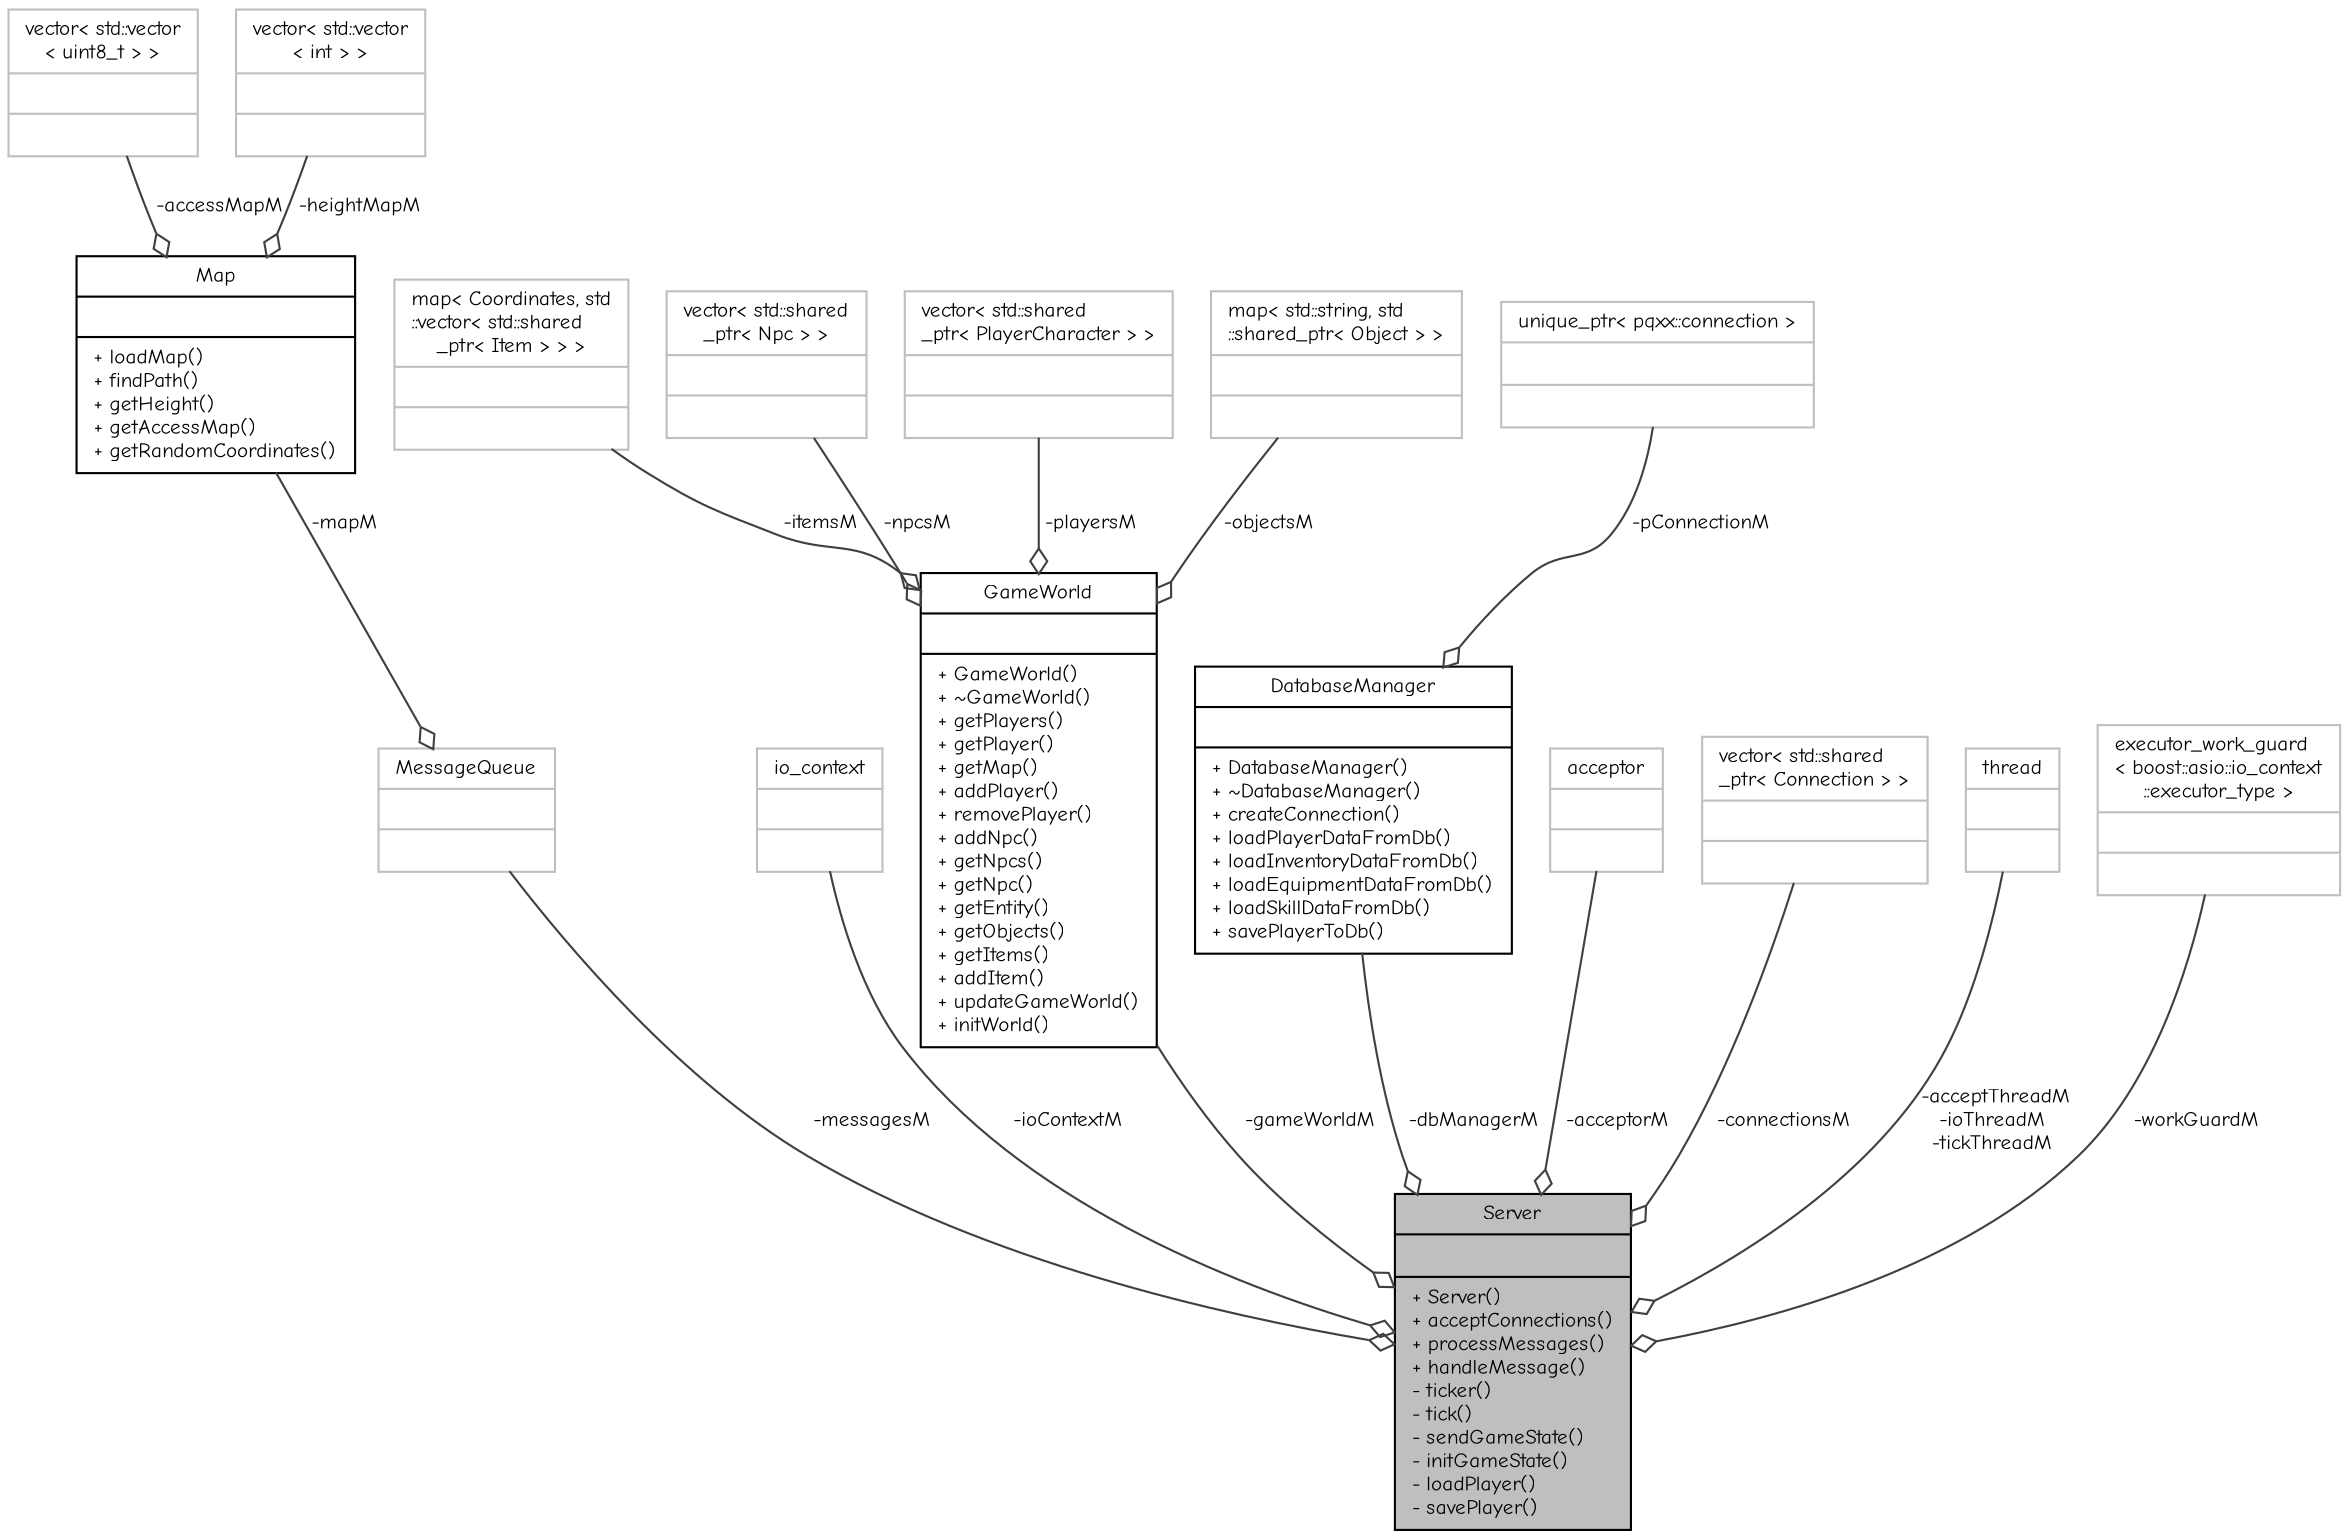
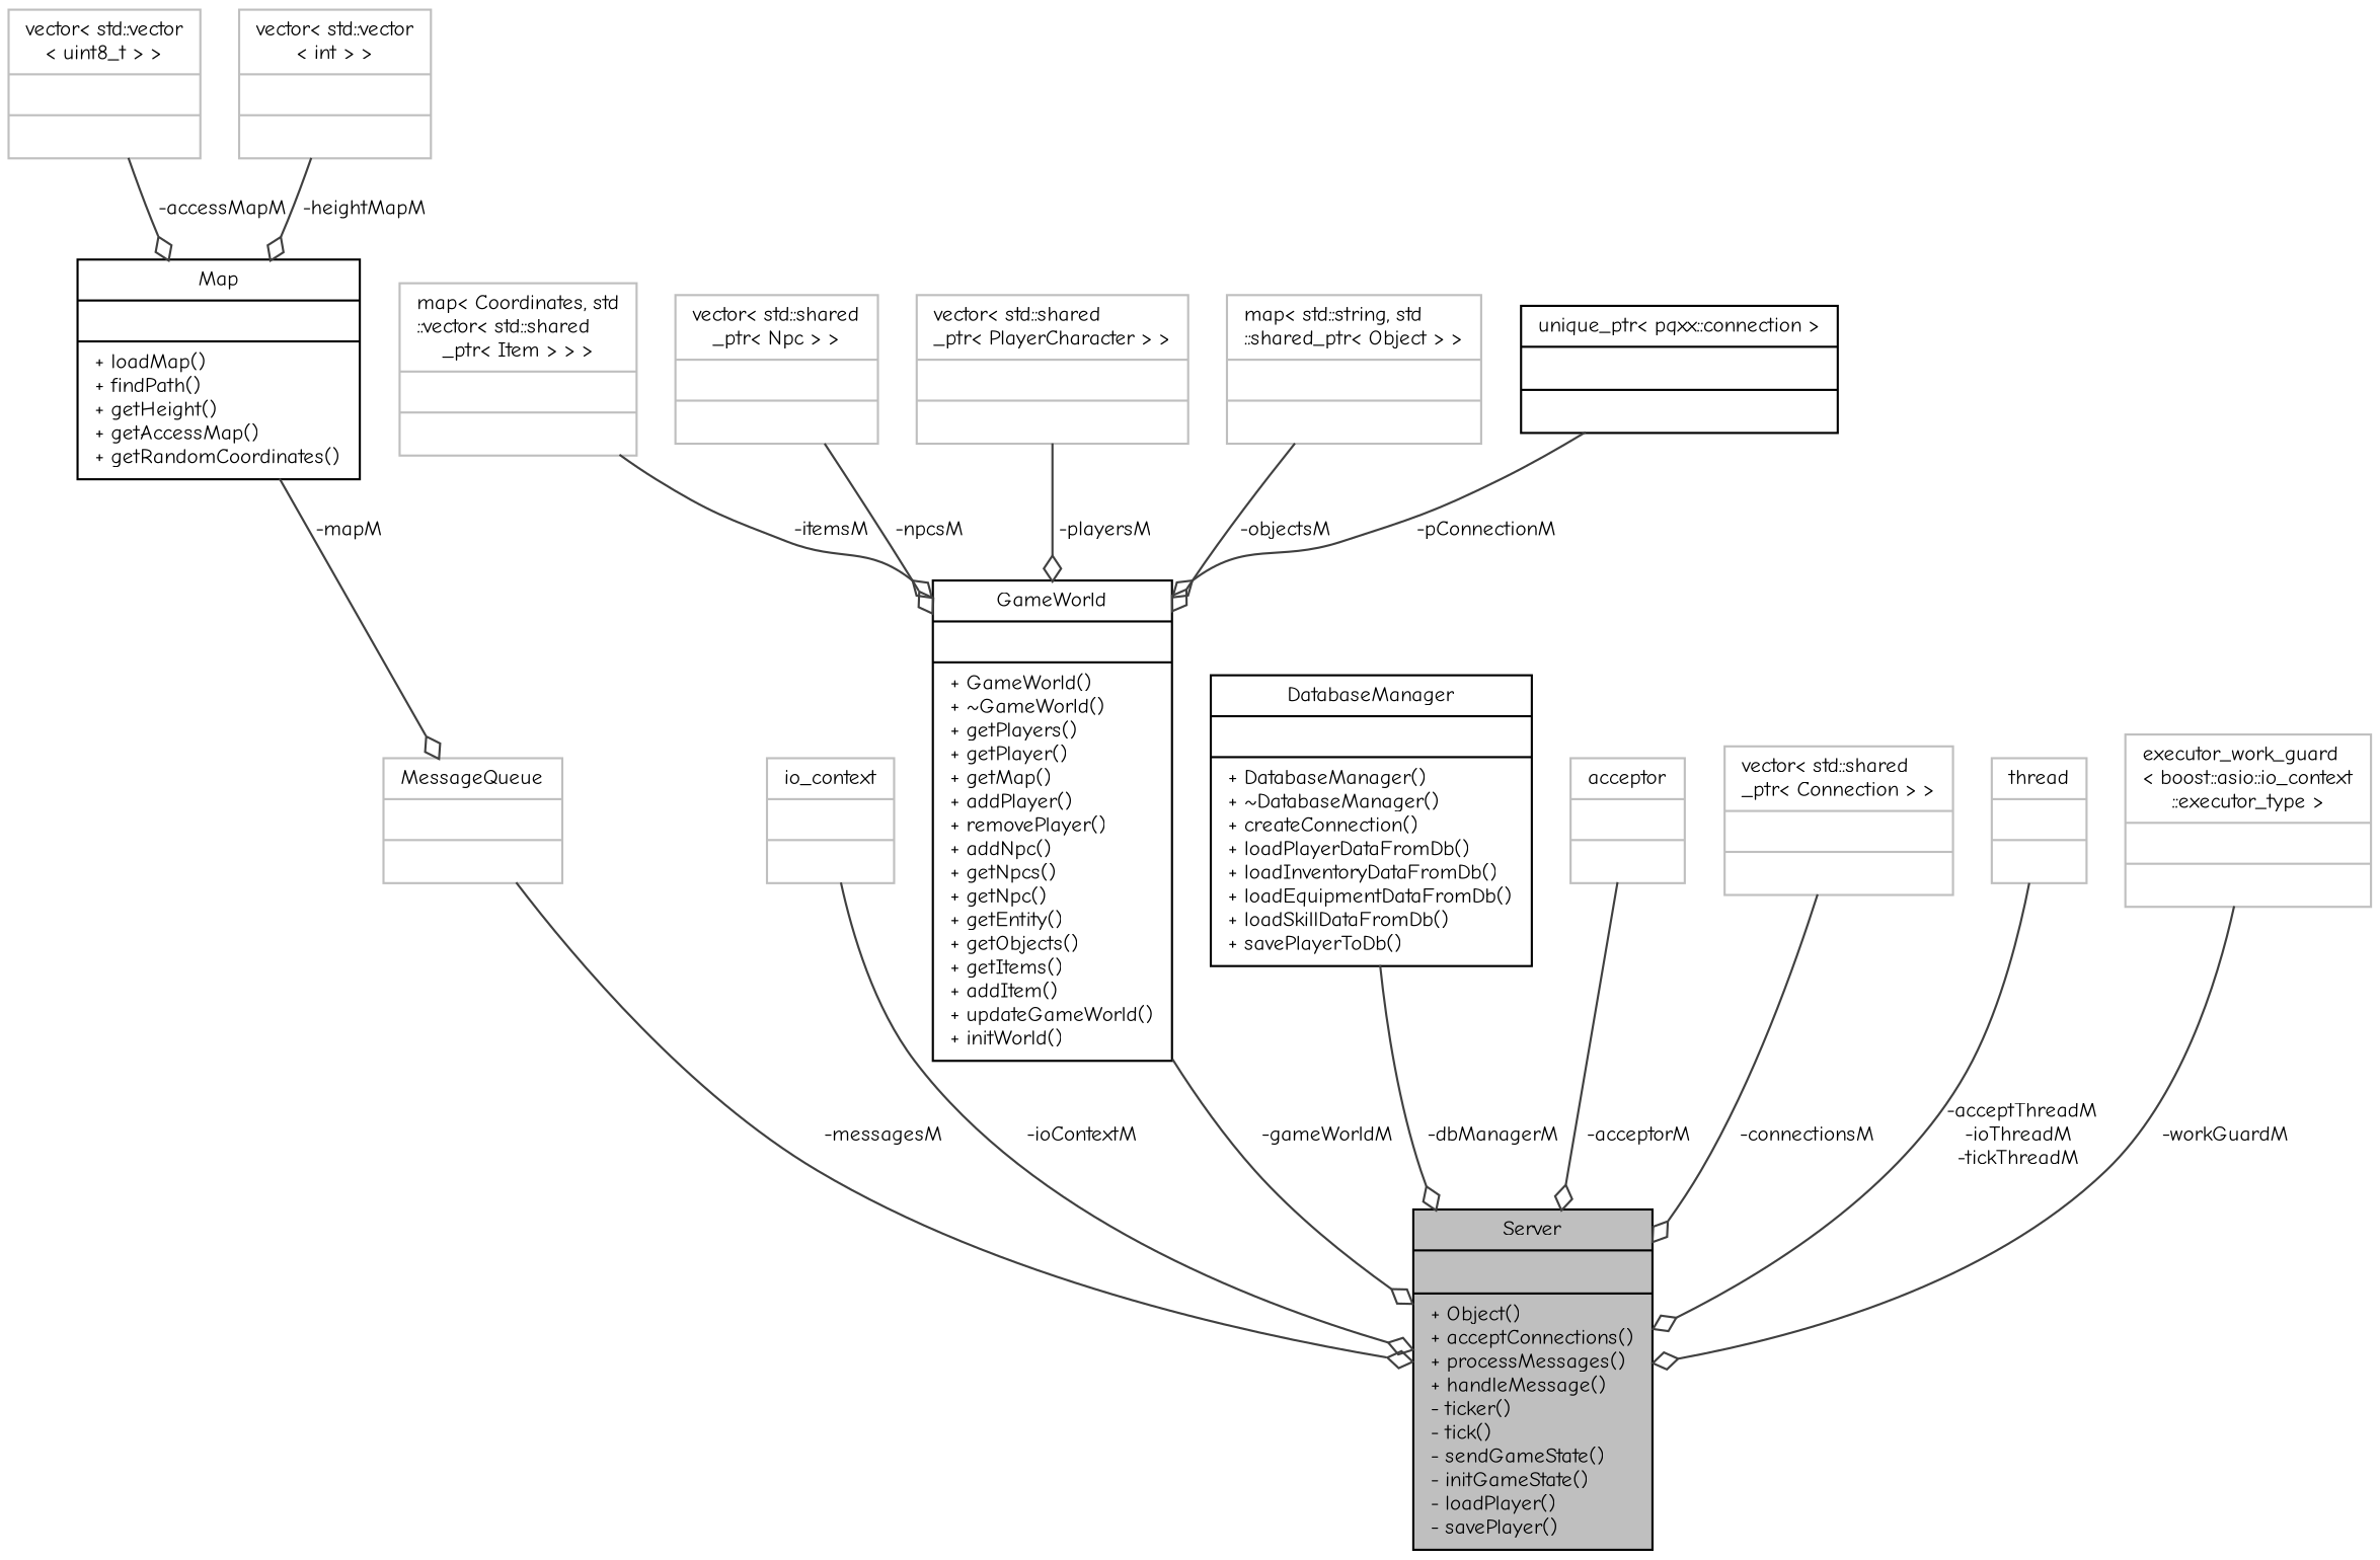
  digraph {
    fontname="Comic Neue"
    node [color=grey75 fillcolor=white fontname="Comic Neue" fontsize=10 shape=record style=filled]
    edge [arrowhead=odiamond color=grey25 fontname="Comic Neue" fontsize=10 labelfontname=Helvetica labelfontsize=10 style=solid]
-   n1 [color=black fillcolor=grey75 fontcolor=black height=0.2 label="{Server\n||+ Server()\l+ acceptConnections()\l+ processMessages()\l+ handleMessage()\l- ticker()\l- tick()\l- sendGameState()\l- initGameState()\l- loadPlayer()\l- savePlayer()\l}" width=0.4]
+   n1 [color=black fillcolor=grey75 fontcolor=black height=0.2 label="{Server\n||+ Object()\l+ acceptConnections()\l+ processMessages()\l+ handleMessage()\l- ticker()\l- tick()\l- sendGameState()\l- initGameState()\l- loadPlayer()\l- savePlayer()\l}" width=0.4]
    n2 [height=0.2 label="{MessageQueue\n||}" width=0.4]
    n3 [height=0.2 label="{io_context\n||}" width=0.4]
    n4 [color=black height=0.2 label="{GameWorld\n||+ GameWorld()\l+ ~GameWorld()\l+ getPlayers()\l+ getPlayer()\l+ getMap()\l+ addPlayer()\l+ removePlayer()\l+ addNpc()\l+ getNpcs()\l+ getNpc()\l+ getEntity()\l+ getObjects()\l+ getItems()\l+ addItem()\l+ updateGameWorld()\l+ initWorld()\l}" width=0.4]
    n5 [height=0.2 label="{map\< Coordinates, std\l::vector\< std::shared\l_ptr\< Item \> \> \>\n||}" width=0.4]
    n6 [color=black height=0.2 label="{Map\n||+ loadMap()\l+ findPath()\l+ getHeight()\l+ getAccessMap()\l+ getRandomCoordinates()\l}" width=0.4]
    n7 [height=0.2 label="{vector\< std::vector\l\< uint8_t \> \>\n||}" width=0.4]
    n8 [height=0.2 label="{vector\< std::vector\l\< int \> \>\n||}" width=0.4]
    n9 [height=0.2 label="{vector\< std::shared\l_ptr\< Npc \> \>\n||}" width=0.4]
    n10 [height=0.2 label="{vector\< std::shared\l_ptr\< PlayerCharacter \> \>\n||}" width=0.4]
    n11 [height=0.2 label="{map\< std::string, std\l::shared_ptr\< Object \> \>\n||}" width=0.4]
    n12 [height=0.2 label="{acceptor\n||}" width=0.4]
    n13 [color=black height=0.2 label="{DatabaseManager\n||+ DatabaseManager()\l+ ~DatabaseManager()\l+ createConnection()\l+ loadPlayerDataFromDb()\l+ loadInventoryDataFromDb()\l+ loadEquipmentDataFromDb()\l+ loadSkillDataFromDb()\l+ savePlayerToDb()\l}" width=0.4]
-   n14 [height=0.2 label="{unique_ptr\< pqxx::connection \>\n||}" width=0.4]
+   n14 [color=black height=0.2 label="{unique_ptr\< pqxx::connection \>\n||}" width=0.4]
    n15 [height=0.2 label="{vector\< std::shared\l_ptr\< Connection \> \>\n||}" width=0.4]
    n16 [height=0.2 label="{thread\n||}" width=0.4]
    n17 [height=0.2 label="{executor_work_guard\l\< boost::asio::io_context\l::executor_type \>\n||}" width=0.4]
    n2 -> n1 [label=" -messagesM"]
    n3 -> n1 [label=" -ioContextM"]
    n4 -> n1 [label=" -gameWorldM"]
    n5 -> n4 [label=" -itemsM"]
    n6 -> n2 [label=" -mapM"]
    n7 -> n6 [label=" -accessMapM"]
    n8 -> n6 [label=" -heightMapM"]
    n9 -> n4 [label=" -npcsM"]
    n10 -> n4 [label=" -playersM"]
    n11 -> n4 [label=" -objectsM"]
    n12 -> n1 [label=" -acceptorM"]
    n13 -> n1 [label=" -dbManagerM"]
-   n14 -> n13 [label=" -pConnectionM"]
+   n14 -> n4 [label=" -pConnectionM"]
    n15 -> n1 [label=" -connectionsM"]
    n16 -> n1 [label=" -acceptThreadM\n-ioThreadM\n-tickThreadM"]
    n17 -> n1 [label=" -workGuardM"]
  }
